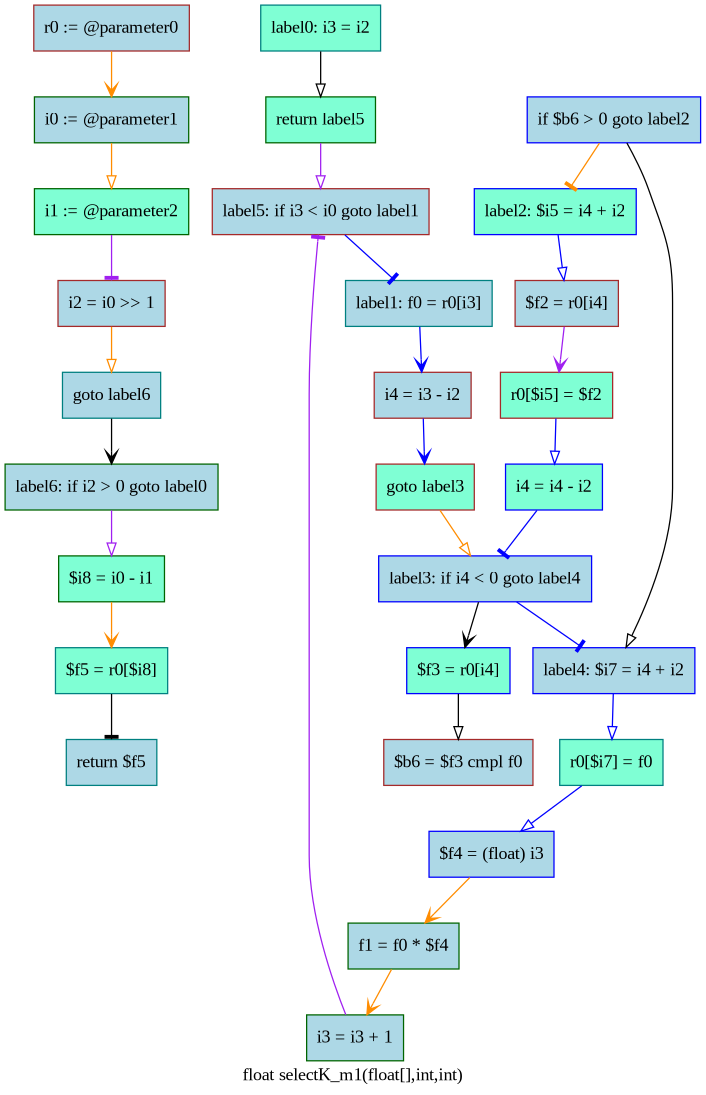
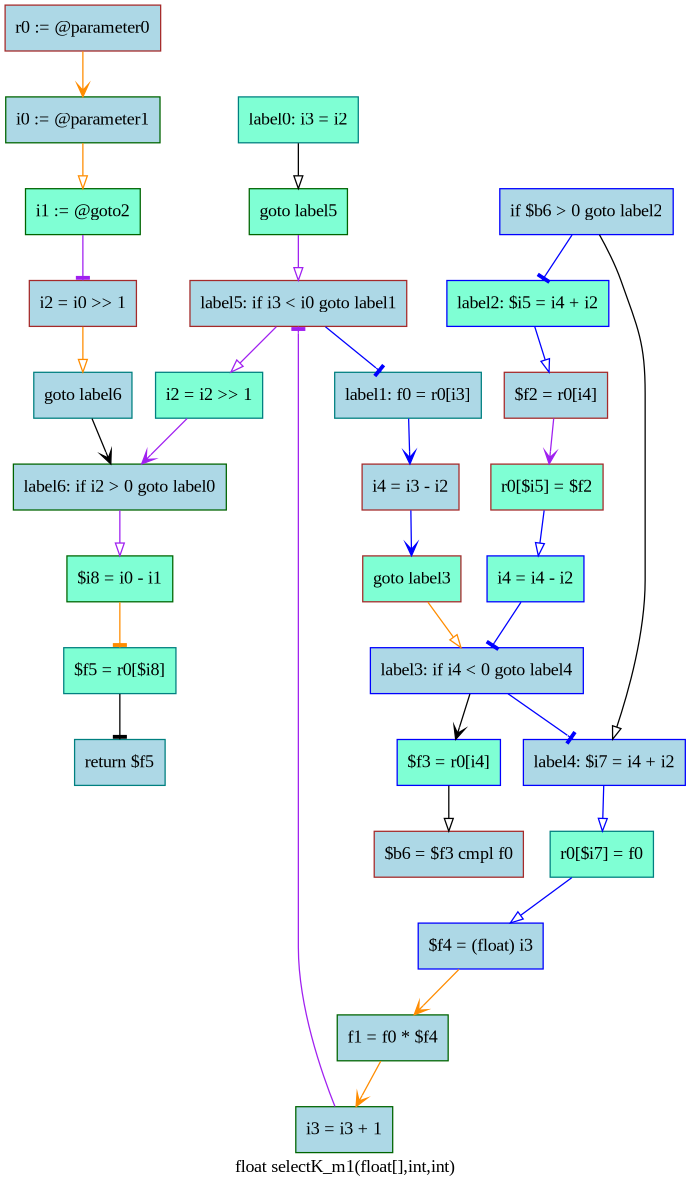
  digraph {
    fontname="Liberation Serif"
    label="float selectK_m1(float[],int,int)"
    node [color=brown fillcolor=lightblue fontname="Liberation Serif" shape=box style=filled]
    edge [arrowhead=onormal color=blue fontname="Liberation Serif"]
    n1 [label="r0 := @parameter0"]
    n2 [color=darkgreen label="i0 := @parameter1"]
-   n3 [color=darkgreen fillcolor=aquamarine label="i1 := @parameter2"]
+   n3 [color=darkgreen fillcolor=aquamarine label="i1 := @goto2"]
    n4 [label="i2 = i0 >> 1"]
    n5 [color=teal label="goto label6"]
    n6 [color=darkgreen label="label6: if i2 > 0 goto label0"]
    n7 [color=darkgreen fillcolor=aquamarine label="$i8 = i0 - i1"]
    n8 [color=teal fillcolor=aquamarine label="label0: i3 = i2"]
-   n9 [color=darkgreen fillcolor=aquamarine label="return label5"]
+   n9 [color=darkgreen fillcolor=aquamarine label="goto label5"]
    n10 [color=teal fillcolor=aquamarine label="$f5 = r0[$i8]"]
    n11 [label="label5: if i3 < i0 goto label1"]
    n12 [color=teal label="label1: f0 = r0[i3]"]
+   n13 [color=teal fillcolor=aquamarine label="i2 = i2 >> 1"]
    n14 [label="i4 = i3 - i2"]
    n15 [fillcolor=aquamarine label="goto label3"]
    n16 [color=blue label="label3: if i4 < 0 goto label4"]
    n17 [color=blue fillcolor=aquamarine label="$f3 = r0[i4]"]
    n18 [color=blue label="label4: $i7 = i4 + i2"]
    n19 [label="$b6 = $f3 cmpl f0"]
    n20 [color=teal fillcolor=aquamarine label="r0[$i7] = f0"]
    n21 [color=blue fillcolor=aquamarine label="label2: $i5 = i4 + i2"]
    n22 [label="$f2 = r0[i4]"]
    n23 [fillcolor=aquamarine label="r0[$i5] = $f2"]
    n24 [color=blue fillcolor=aquamarine label="i4 = i4 - i2"]
    n25 [color=blue label="$f4 = (float) i3"]
    n26 [color=blue label="if $b6 > 0 goto label2"]
    n27 [color=darkgreen label="f1 = f0 * $f4"]
    n28 [color=darkgreen label="i3 = i3 + 1"]
    n29 [color=teal label="return $f5"]
    n1 -> n2 [arrowhead=vee color=darkorange]
    n2 -> n3 [color=darkorange]
    n3 -> n4 [arrowhead=tee color=purple]
    n4 -> n5 [color=darkorange]
    n5 -> n6 [arrowhead=vee color=black]
    n6 -> n7 [color=purple]
-   n7 -> n10 [arrowhead=vee color=darkorange]
+   n7 -> n10 [arrowhead=tee color=darkorange]
    n8 -> n9 [color=black]
    n9 -> n11 [color=purple]
    n10 -> n29 [arrowhead=tee color=black]
    n11 -> n12 [arrowhead=tee]
+   n11 -> n13 [color=purple]
    n12 -> n14 [arrowhead=vee]
+   n13 -> n6 [arrowhead=vee color=purple]
    n14 -> n15 [arrowhead=vee]
    n15 -> n16 [color=darkorange]
    n16 -> n17 [arrowhead=vee color=black]
    n16 -> n18 [arrowhead=tee]
    n17 -> n19 [color=black]
    n18 -> n20
    n20 -> n25
    n21 -> n22
    n22 -> n23 [arrowhead=vee color=purple]
    n23 -> n24
    n24 -> n16 [arrowhead=tee]
    n25 -> n27 [arrowhead=vee color=darkorange]
    n26 -> n18 [color=black]
-   n26 -> n21 [arrowhead=tee color=darkorange]
+   n26 -> n21 [arrowhead=tee]
    n27 -> n28 [arrowhead=vee color=darkorange]
    n28 -> n11 [arrowhead=tee color=purple]
  }
